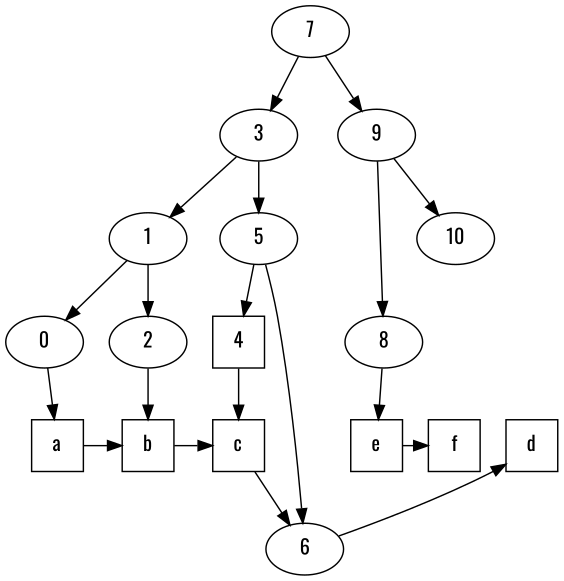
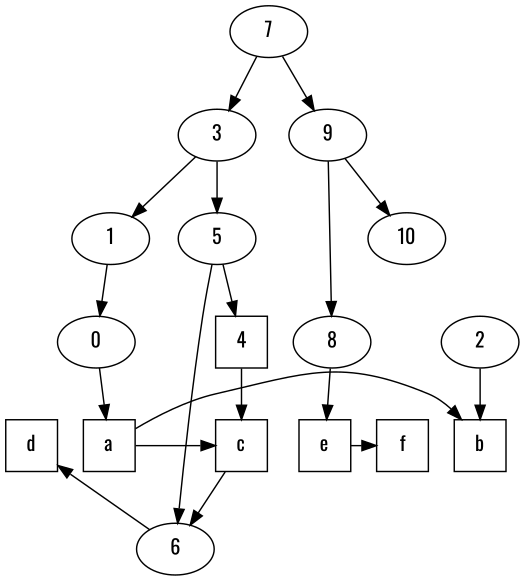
  digraph {
    fontname=Oswald
    node [fontname=Oswald]
    edge [fontname=Oswald]
    a [shape=square]
    b [shape=square]
    c [shape=square]
    d [shape=square]
    e [shape=square]
    f [shape=square]
    7
    3
    9
    1
    5
    8
    10
    0
    2
    4 [shape=square]
    6
    subgraph sub_1 {
      rank=same
      a
      b
      c
      d
      e
      f
    }
    subgraph sub_2 {
      a
      b
      c
      d
      e
      f
      7
      3
      9
      1
      5
      8
      10
      0
      2
      4
      6
    }
    a -> b
-   b -> c
+   a -> c
    c -> 6
    e -> f
    7 -> 3
    7 -> 9
    3 -> 1
    3 -> 5
    9 -> 8
    9 -> 10
    1 -> 0
-   1 -> 2
    5 -> 4
    5 -> 6
    8 -> e
    0 -> a
    2 -> b
    4 -> c
    6 -> d
  }
